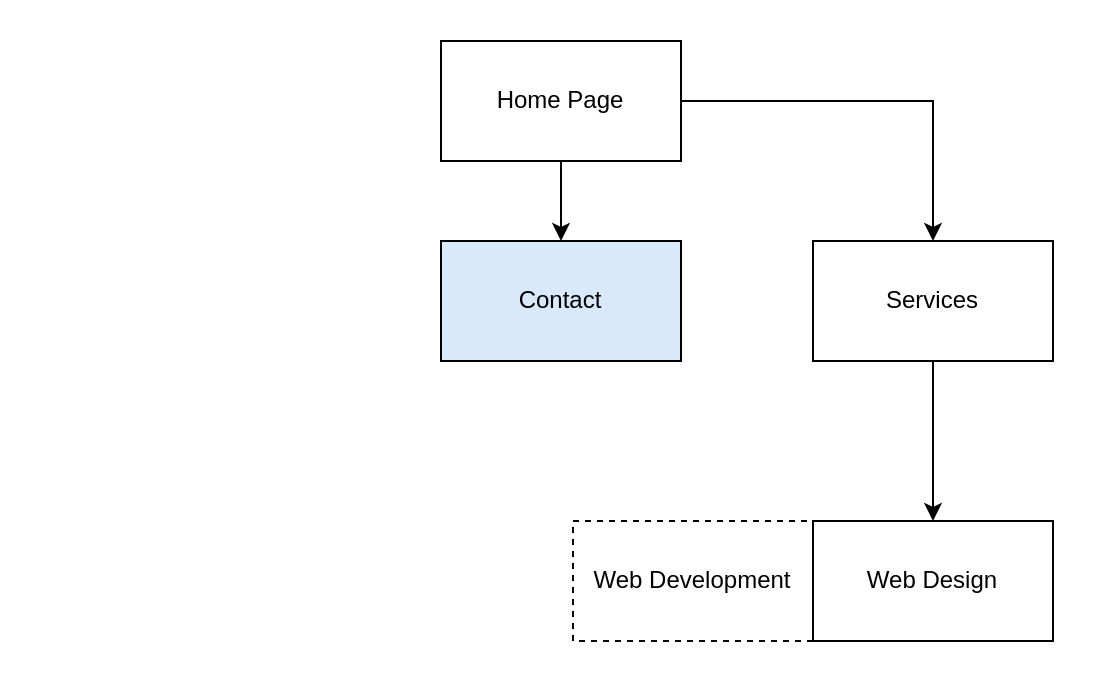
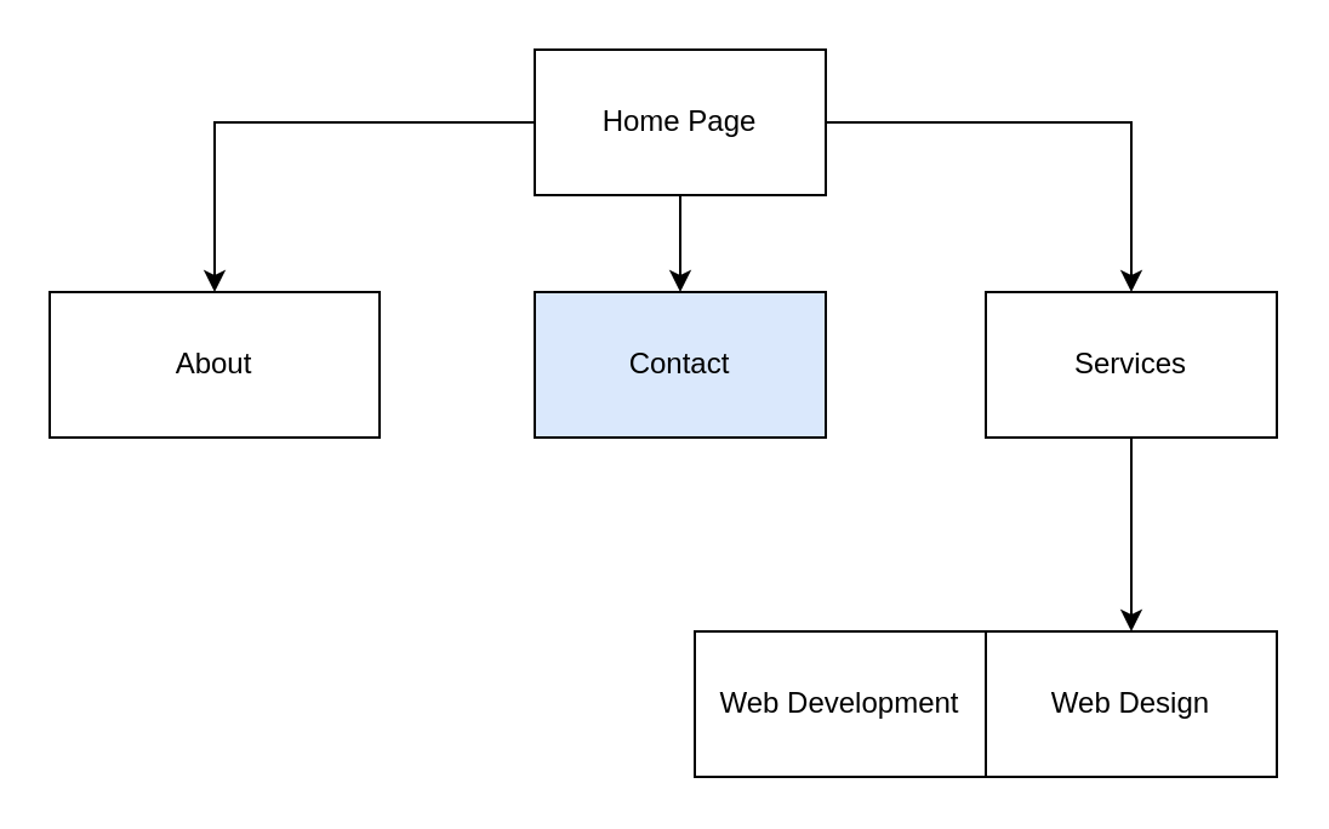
  <mxCell id="0" />
  <mxCell id="1" parent="0" />
+ <mxCell id="2" value="" style="edgeStyle=orthogonalEdgeStyle;rounded=0;orthogonalLoop=1;jettySize=auto;html=1;" edge="1" parent="1" source="5" target="6"><mxGeometry relative="1" as="geometry"><Array as="points"><mxPoint x="88" y="50" /></Array></mxGeometry></mxCell>
  <mxCell id="3" value="" style="edgeStyle=orthogonalEdgeStyle;rounded=0;orthogonalLoop=1;jettySize=auto;html=1;" edge="1" parent="1" source="5" target="7"><mxGeometry relative="1" as="geometry" /></mxCell>
  <mxCell id="4" value="" style="edgeStyle=orthogonalEdgeStyle;rounded=0;orthogonalLoop=1;jettySize=auto;html=1;" edge="1" parent="1" source="5" target="9"><mxGeometry relative="1" as="geometry" /></mxCell>
  <mxCell id="5" value="Home Page" style="rounded=0;whiteSpace=wrap;html=1;" vertex="1" parent="1"><mxGeometry x="220" y="20" width="120" height="60" as="geometry" /></mxCell>
+ <mxCell id="6" value="About&lt;br&gt;" style="rounded=0;whiteSpace=wrap;html=1;" vertex="1" parent="1"><mxGeometry x="20" y="120" width="136" height="60" as="geometry" /></mxCell>
  <mxCell id="7" value="Contact" style="rounded=0;whiteSpace=wrap;html=1;fillColor=#dae8fc;" vertex="1" parent="1"><mxGeometry x="220" y="120" width="120" height="60" as="geometry" /></mxCell>
  <mxCell id="8" value="" style="edgeStyle=orthogonalEdgeStyle;rounded=0;orthogonalLoop=1;jettySize=auto;html=1;" edge="1" parent="1" source="9" target="11"><mxGeometry relative="1" as="geometry" /></mxCell>
  <mxCell id="9" value="Services" style="rounded=0;whiteSpace=wrap;html=1;" vertex="1" parent="1"><mxGeometry x="406" y="120" width="120" height="60" as="geometry" /></mxCell>
- <mxCell id="10" value="Web Development" style="rounded=0;whiteSpace=wrap;html=1;dashed=1;" vertex="1" parent="1"><mxGeometry x="286" y="260" width="120" height="60" as="geometry" /></mxCell>
+ <mxCell id="10" value="Web Development" style="rounded=0;whiteSpace=wrap;html=1;" vertex="1" parent="1"><mxGeometry x="286" y="260" width="120" height="60" as="geometry" /></mxCell>
  <mxCell id="11" value="Web Design" style="rounded=0;whiteSpace=wrap;html=1;" vertex="1" parent="1"><mxGeometry x="406" y="260" width="120" height="60" as="geometry" /></mxCell>
